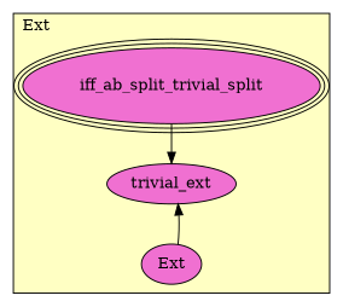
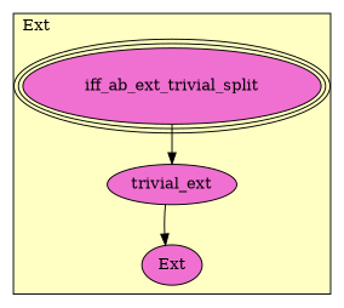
  digraph {
    node [fillcolor="#F070D1" style=filled]
-   n1 [label=iff_ab_split_trivial_split peripheries=3]
+   n1 [label=iff_ab_ext_trivial_split peripheries=3]
    n2 [label=trivial_ext]
    n3 [label=Ext]
    subgraph cluster_1 {
      fillcolor="#FFFFC3"
      label=Ext
      labeljust=l
      style=filled
      n1
      n2
      n3
    }
    n1 -> n2
-   n3 -> n2
+   n2 -> n3
  }
